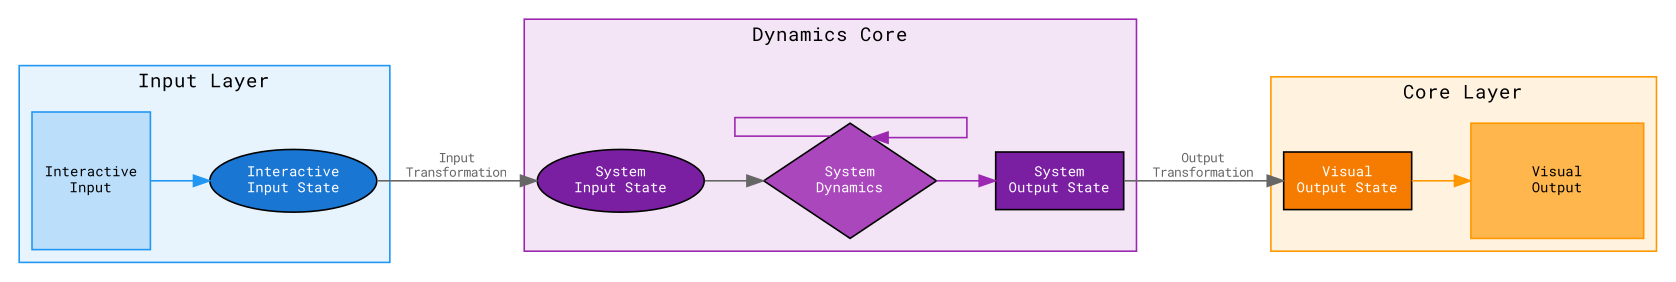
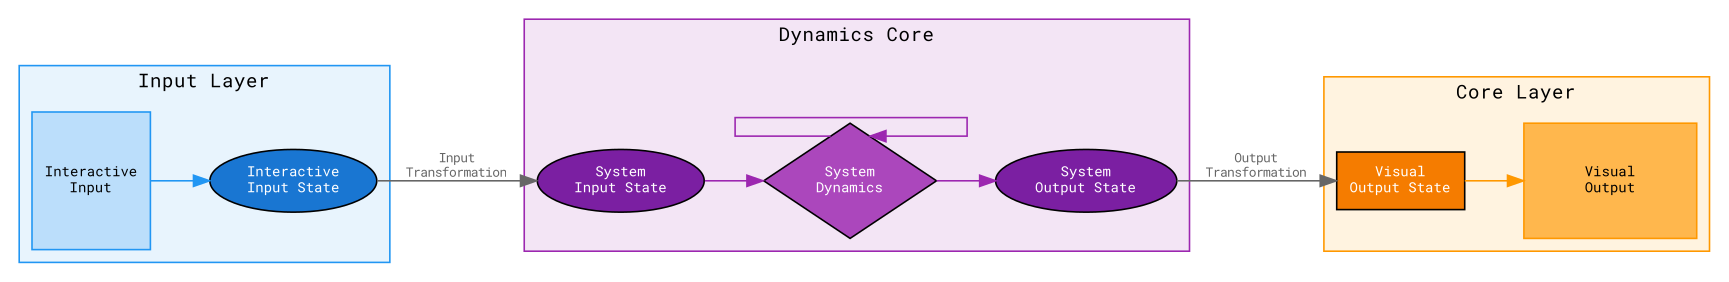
  digraph {
    bgcolor=white
    fontname="Roboto Mono"
    fontsize=12
    rankdir=LR
    splines=ortho
    node [fillcolor="#7B1FA2" fontname="Roboto Mono" fontsize=9 shape=box style=filled fontcolor=white]
    edge [color="#9C27B0" fontname="Roboto Mono" fontsize=8]
    n1 [color="#2196F3" fillcolor="#BBDEFB" height=1.2 label="Interactive\nInput" width=1.0 fontcolor=""]
    n2 [fillcolor="#1976D2" label="Interactive\nInput State" shape=ellipse]
    n3 [label="System\nInput State" shape=ellipse]
    n4 [fillcolor="#AB47BC" height=1.0 label="System\nDynamics" shape=diamond width=1.5]
-   n5 [label="System\nOutput State"]
+   n5 [label="System\nOutput State" shape=ellipse]
    n6 [fillcolor="#F57C00" label="Visual\nOutput State"]
    n7 [color="#FF9800" fillcolor="#FFB74D" height=1.0 label="Visual\nOutput" width=1.5 fontcolor=""]
    subgraph cluster_1 {
      color="#2196F3"
      fillcolor="#E8F4FD"
      label="Input Layer"
      style=filled
      n1
      n2
    }
    subgraph cluster_2 {
      color="#9C27B0"
      fillcolor="#F3E5F5"
      label="Dynamics Core"
      style=filled
      n3
      n4
      n5
    }
    subgraph cluster_3 {
      color="#FF9800"
      fillcolor="#FFF3E0"
      label="Core Layer"
      style=filled
      n6
      n7
    }
    n1 -> n2 [color="#2196F3"]
    n2 -> n3 [color="#666666" fontcolor="#666666" label="Input\nTransformation"]
-   n3 -> n4 [color="#666666"]
+   n3 -> n4
    n4 -> n4 [fontcolor="#9C27B0" label="State\nTransitions"]
    n4 -> n5
    n5 -> n6 [color="#666666" fontcolor="#666666" label="Output\nTransformation"]
    n6 -> n7 [color="#FF9800"]
  }
